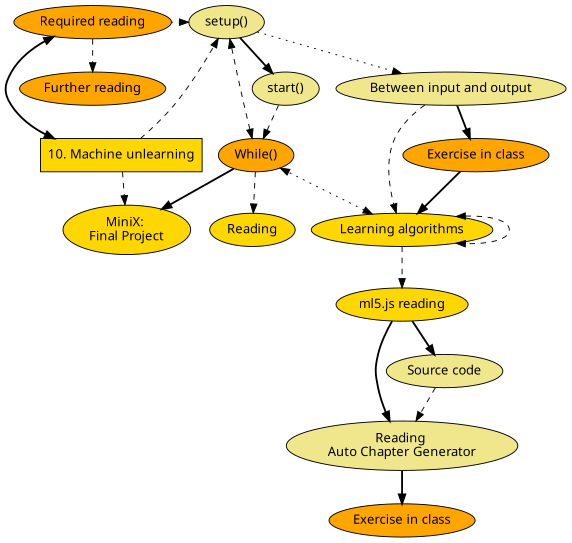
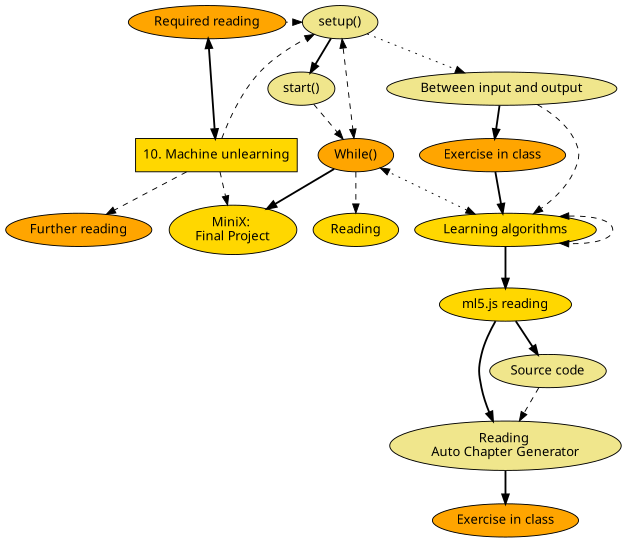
  digraph {
    node [fillcolor=khaki fontname="Hershey-Noailles-help-me" style=filled]
    edge [style=dashed]
    n1 [label="setup()"]
    n2 [fillcolor=orange label="Required reading"]
    n3 [fillcolor=gold label="Learning algorithms"]
    n4 [fillcolor=gold label="MiniX: \nFinal Project"]
    n5 [label="start()"]
    n6 [label="Between input and output"]
    n7 [fillcolor=orange label="While()"]
    n8 [fillcolor=gold label="10. Machine unlearning" penwidth="1pt" shape=rectangle style="bold,filled"]
    n9 [fillcolor=orange label="Further reading"]
    n10 [fillcolor=gold label="ml5.js reading"]
    n11 [fillcolor=orange label="Exercise in class"]
    n12 [fillcolor=gold label=Reading]
    n13 [label="Source code"]
    n14 [label="Reading \nAuto Chapter Generator"]
    n15 [fillcolor=orange label="Exercise in class"]
    subgraph sub_1 {
      rank=same
      n1
      n2
    }
    subgraph sub_2 {
      rank=same
      n3
      n4
    }
    n1 -> n5 [style=bold]
    n1 -> n6 [style=dotted]
    n1 -> n7 [dir=both]
    n2 -> n1 [style=dotted]
    n2 -> n8 [dir=both minlen=2 style=bold]
-   n2 -> n9
+   n8 -> n9
    n3 -> n3 [dir=both]
    n3 -> n7 [dir=both style=dotted]
-   n3 -> n10
+   n3 -> n10 [style=bold]
    n5 -> n7
    n6 -> n3
    n6 -> n11 [style=bold]
    n7 -> n4 [style=bold]
    n7 -> n12
    n8 -> n1
    n8 -> n4
    n10 -> n13 [style=bold]
    n10 -> n14 [style=bold]
    n11 -> n3 [style=bold]
    n13 -> n14
    n14 -> n15 [style=bold]
  }
